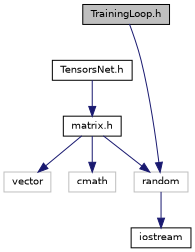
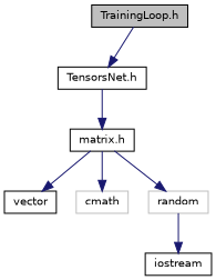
  digraph {
    fontname="DejaVu Sans"
    node [color=black fillcolor=white fontname="DejaVu Sans" fontsize=10 shape=record style=filled]
    edge [color=midnightblue fontname="DejaVu Sans" fontsize=10 labelfontname=Helvetica labelfontsize=10 style=solid]
    n1 [fillcolor=grey75 fontcolor=black height=0.2 label="TrainingLoop.h" width=0.4]
    n2 [height=0.2 label="TensorsNet.h" width=0.4]
-   n3 [color=grey75 height=0.2 label=vector width=0.4]
+   n3 [height=0.2 label=vector width=0.4]
    n4 [height=0.2 label="matrix.h" width=0.4]
    n5 [color=grey75 height=0.2 label=random width=0.4]
    n6 [color=grey75 height=0.2 label=cmath width=0.4]
    n7 [height=0.2 label=iostream width=0.4]
-   n1 -> n5
+   n1 -> n2
    n2 -> n4
    n4 -> n3
    n4 -> n5
    n4 -> n6
    n5 -> n7
  }
